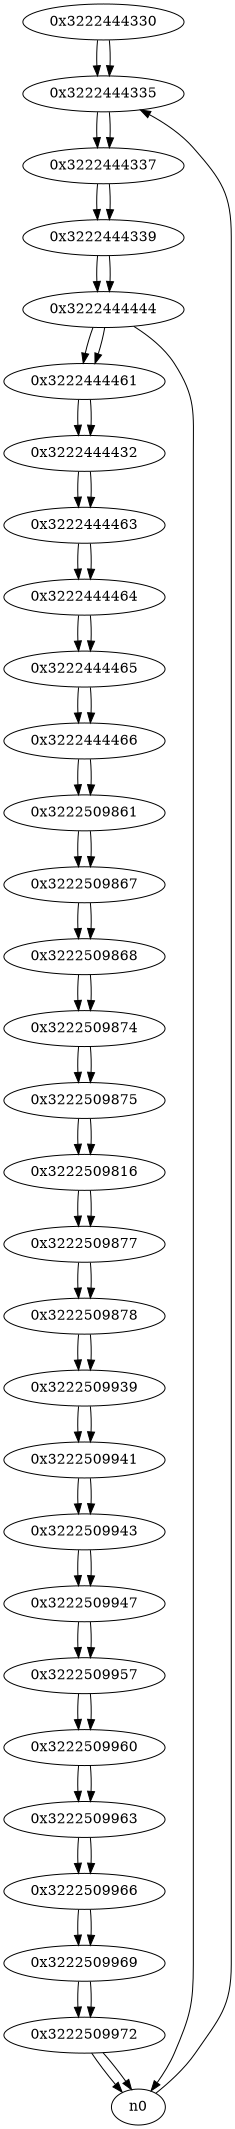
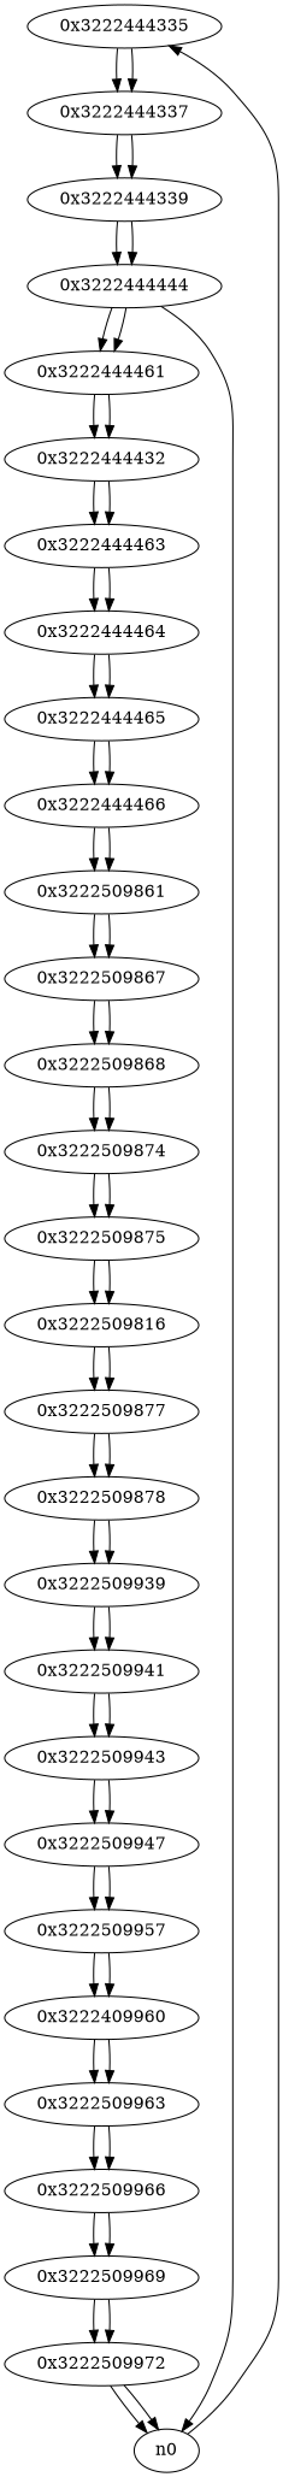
  digraph {
-   n1 [label="0x3222444330"]
    n2 [label="0x3222444335"]
    n3 [label="0x3222444337"]
    n4 [label="0x3222444339"]
    n5 [label="0x3222444444"]
    n6 [label="0x3222444461"]
    n0
    n7 [label="0x3222444432"]
    n8 [label="0x3222444463"]
    n9 [label="0x3222444464"]
    n10 [label="0x3222444465"]
    n11 [label="0x3222444466"]
    n12 [label="0x3222509861"]
    n13 [label="0x3222509867"]
    n14 [label="0x3222509868"]
    n15 [label="0x3222509874"]
    n16 [label="0x3222509875"]
    n17 [label="0x3222509816"]
    n18 [label="0x3222509877"]
    n19 [label="0x3222509878"]
    n20 [label="0x3222509939"]
    n21 [label="0x3222509941"]
    n22 [label="0x3222509943"]
    n23 [label="0x3222509947"]
    n24 [label="0x3222509957"]
-   n25 [label="0x3222509960"]
+   n25 [label="0x3222409960"]
    n26 [label="0x3222509963"]
    n27 [label="0x3222509966"]
    n28 [label="0x3222509969"]
    n29 [label="0x3222509972"]
-   n1 -> n2
-   n1 -> n2
    n2 -> n3
    n2 -> n3
    n3 -> n4
    n3 -> n4
    n4 -> n5
    n4 -> n5
    n5 -> n6
    n5 -> n6
    n5 -> n0
    n6 -> n7
    n6 -> n7
    n0 -> n2
    n7 -> n8
    n7 -> n8
    n8 -> n9
    n8 -> n9
    n9 -> n10
    n9 -> n10
    n10 -> n11
    n10 -> n11
    n11 -> n12
    n11 -> n12
    n12 -> n13
    n12 -> n13
    n13 -> n14
    n13 -> n14
    n14 -> n15
    n14 -> n15
    n15 -> n16
    n15 -> n16
    n16 -> n17
    n16 -> n17
    n17 -> n18
    n17 -> n18
    n18 -> n19
    n18 -> n19
    n19 -> n20
    n19 -> n20
    n20 -> n21
    n20 -> n21
    n21 -> n22
    n21 -> n22
    n22 -> n23
    n22 -> n23
    n23 -> n24
    n23 -> n24
    n24 -> n25
    n24 -> n25
    n25 -> n26
    n25 -> n26
    n26 -> n27
    n26 -> n27
    n27 -> n28
    n27 -> n28
    n28 -> n29
    n28 -> n29
    n29 -> n0
    n29 -> n0
  }
